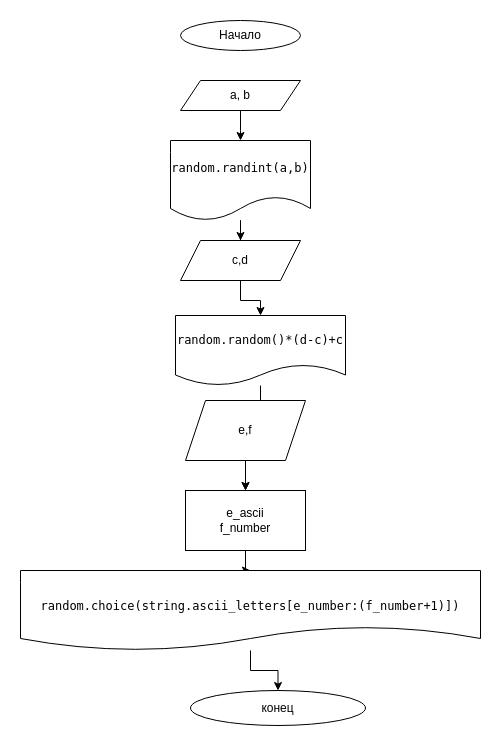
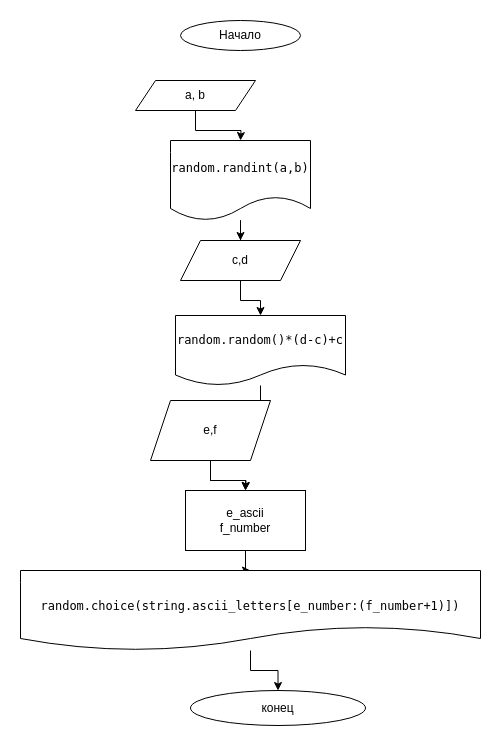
  <mxCell id="0" />
  <mxCell id="1" parent="0" />
  <mxCell id="2" value="Начало" style="ellipse;whiteSpace=wrap;html=1;" vertex="1" parent="1"><mxGeometry x="180" y="20" width="120" height="30" as="geometry" /></mxCell>
  <mxCell id="3" value="" style="edgeStyle=orthogonalEdgeStyle;rounded=0;orthogonalLoop=1;jettySize=auto;html=1;" edge="1" parent="1" source="4"><mxGeometry relative="1" as="geometry"><mxPoint x="240" y="140" as="targetPoint" /></mxGeometry></mxCell>
- <mxCell id="4" value="a, b" style="shape=parallelogram;perimeter=parallelogramPerimeter;whiteSpace=wrap;html=1;fixedSize=1;" vertex="1" parent="1"><mxGeometry x="180" y="80" width="120" height="30" as="geometry" /></mxCell>
+ <mxCell id="4" value="a, b" style="shape=parallelogram;perimeter=parallelogramPerimeter;whiteSpace=wrap;html=1;fixedSize=1;" vertex="1" parent="1"><mxGeometry x="135" y="80" width="120" height="30" as="geometry" /></mxCell>
  <mxCell id="5" value="" style="edgeStyle=orthogonalEdgeStyle;rounded=0;orthogonalLoop=1;jettySize=auto;html=1;fontSize=12;fontColor=#000000;" edge="1" parent="1" source="6" target="8"><mxGeometry relative="1" as="geometry" /></mxCell>
  <mxCell id="6" value="&lt;span style=&quot;font-family: &amp;#34;roboto mono&amp;#34; , monospace ; background-color: rgb(255 , 255 , 255)&quot;&gt;&lt;font style=&quot;font-size: 12px&quot;&gt;random.randint(a,b)&lt;/font&gt;&lt;/span&gt;" style="shape=document;whiteSpace=wrap;html=1;boundedLbl=1;" vertex="1" parent="1"><mxGeometry x="170" y="140" width="140" height="80" as="geometry" /></mxCell>
  <mxCell id="7" value="" style="edgeStyle=orthogonalEdgeStyle;rounded=0;orthogonalLoop=1;jettySize=auto;html=1;fontSize=12;fontColor=#000000;" edge="1" parent="1" source="8" target="10"><mxGeometry relative="1" as="geometry" /></mxCell>
  <mxCell id="8" value="c,d" style="shape=parallelogram;perimeter=parallelogramPerimeter;whiteSpace=wrap;html=1;fixedSize=1;" vertex="1" parent="1"><mxGeometry x="180" y="240" width="120" height="40" as="geometry" /></mxCell>
  <mxCell id="9" value="" style="edgeStyle=orthogonalEdgeStyle;rounded=0;orthogonalLoop=1;jettySize=auto;html=1;fontSize=12;fontColor=#000000;" edge="1" parent="1" source="10" target="13"><mxGeometry relative="1" as="geometry" /></mxCell>
  <mxCell id="10" value="&lt;span style=&quot;font-family: &amp;#34;roboto mono&amp;#34; , monospace ; background-color: rgb(255 , 255 , 255)&quot;&gt;&lt;font style=&quot;font-size: 12px&quot;&gt;random.random()*(d-c)+c&lt;/font&gt;&lt;/span&gt;" style="shape=document;whiteSpace=wrap;html=1;boundedLbl=1;" vertex="1" parent="1"><mxGeometry x="175" y="315" width="170" height="70" as="geometry" /></mxCell>
  <mxCell id="11" value="" style="edgeStyle=orthogonalEdgeStyle;rounded=0;orthogonalLoop=1;jettySize=auto;html=1;fontSize=12;fontColor=#000000;" edge="1" parent="1" source="13"><mxGeometry relative="1" as="geometry"><mxPoint x="245" y="490" as="targetPoint" /></mxGeometry></mxCell>
  <mxCell id="12" value="" style="edgeStyle=orthogonalEdgeStyle;rounded=0;orthogonalLoop=1;jettySize=auto;html=1;fontSize=12;fontColor=#000000;" edge="1" parent="1" source="13" target="15"><mxGeometry relative="1" as="geometry" /></mxCell>
- <mxCell id="13" value="e,f" style="shape=parallelogram;perimeter=parallelogramPerimeter;whiteSpace=wrap;html=1;fixedSize=1;" vertex="1" parent="1"><mxGeometry x="185" y="400" width="120" height="60" as="geometry" /></mxCell>
+ <mxCell id="13" value="e,f" style="shape=parallelogram;perimeter=parallelogramPerimeter;whiteSpace=wrap;html=1;fixedSize=1;" vertex="1" parent="1"><mxGeometry x="150" y="400" width="120" height="60" as="geometry" /></mxCell>
  <mxCell id="14" value="" style="edgeStyle=orthogonalEdgeStyle;rounded=0;orthogonalLoop=1;jettySize=auto;html=1;fontSize=12;fontColor=#000000;" edge="1" parent="1" source="15" target="17"><mxGeometry relative="1" as="geometry" /></mxCell>
  <mxCell id="15" value="e_ascii&lt;br&gt;f_number" style="whiteSpace=wrap;html=1;" vertex="1" parent="1"><mxGeometry x="185" y="490" width="120" height="60" as="geometry" /></mxCell>
  <mxCell id="16" value="" style="edgeStyle=orthogonalEdgeStyle;rounded=0;orthogonalLoop=1;jettySize=auto;html=1;fontSize=12;fontColor=#000000;" edge="1" parent="1" source="17" target="18"><mxGeometry relative="1" as="geometry" /></mxCell>
  <mxCell id="17" value="&lt;font style=&quot;font-size: 12px&quot;&gt;&lt;br&gt;&lt;span style=&quot;font-family: &amp;#34;roboto mono&amp;#34; , monospace ; font-style: normal ; font-weight: 400 ; letter-spacing: normal ; text-indent: 0px ; text-transform: none ; word-spacing: 0px ; background-color: rgb(255 , 255 , 255) ; display: inline ; float: none&quot;&gt;random.choice(string.ascii_letters[e_number:(f_number+1)])&lt;/span&gt;&lt;br&gt;&lt;/font&gt;" style="shape=document;whiteSpace=wrap;html=1;boundedLbl=1;" vertex="1" parent="1"><mxGeometry x="20" y="570" width="460" height="80" as="geometry" /></mxCell>
  <mxCell id="18" value="конец" style="ellipse;whiteSpace=wrap;html=1;" vertex="1" parent="1"><mxGeometry x="190" y="690" width="175" height="35" as="geometry" /></mxCell>
